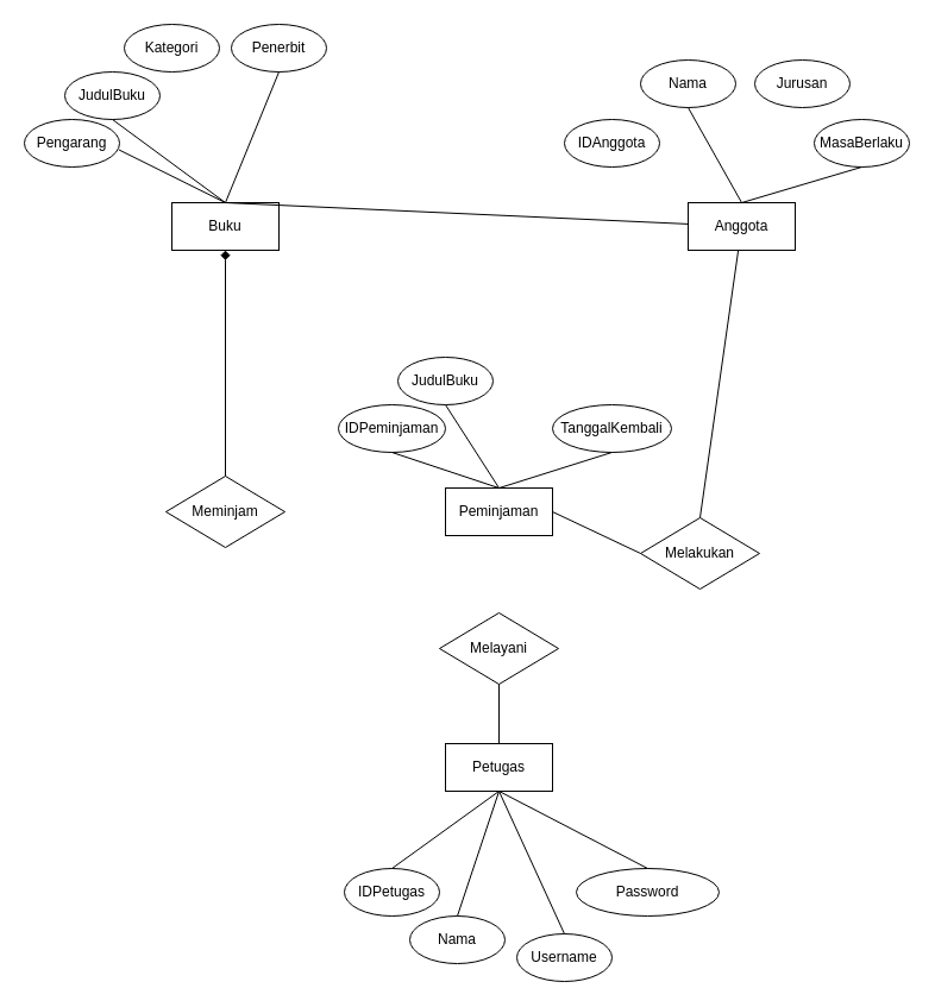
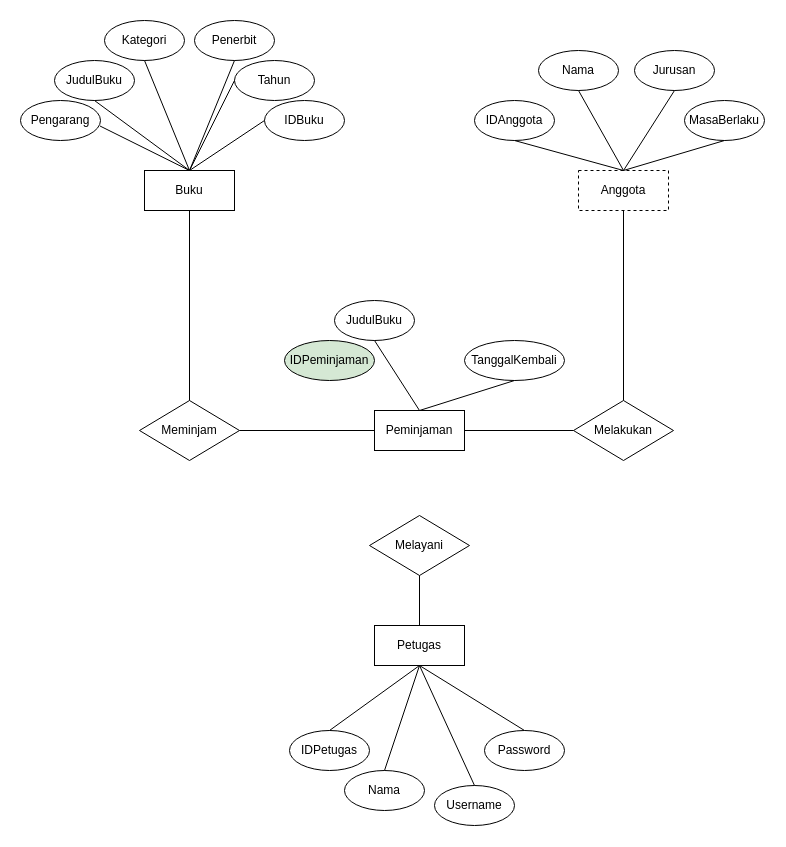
  <mxCell id="0" />
  <mxCell id="1" parent="0" />
  <mxCell id="2" value="Pengarang" style="ellipse;whiteSpace=wrap;html=1;" vertex="1" parent="1"><mxGeometry x="20" y="100" width="80" height="40" as="geometry" /></mxCell>
+ <mxCell id="3" value="Tahun" style="ellipse;whiteSpace=wrap;html=1;" vertex="1" parent="1"><mxGeometry x="234" y="60" width="80" height="40" as="geometry" /></mxCell>
  <mxCell id="4" value="Penerbit" style="ellipse;whiteSpace=wrap;html=1;" vertex="1" parent="1"><mxGeometry x="194" y="20" width="80" height="40" as="geometry" /></mxCell>
  <mxCell id="5" value="Kategori" style="ellipse;whiteSpace=wrap;html=1;" vertex="1" parent="1"><mxGeometry x="104" y="20" width="80" height="40" as="geometry" /></mxCell>
  <mxCell id="6" value="JudulBuku" style="ellipse;whiteSpace=wrap;html=1;" vertex="1" parent="1"><mxGeometry x="54" y="60" width="80" height="40" as="geometry" /></mxCell>
+ <mxCell id="7" value="IDBuku" style="ellipse;whiteSpace=wrap;html=1;" vertex="1" parent="1"><mxGeometry x="264" y="100" width="80" height="40" as="geometry" /></mxCell>
  <mxCell id="8" value="Buku" style="rounded=0;whiteSpace=wrap;html=1;" vertex="1" parent="1"><mxGeometry x="144" y="170" width="90" height="40" as="geometry" /></mxCell>
  <mxCell id="9" value="IDAnggota" style="ellipse;whiteSpace=wrap;html=1;" vertex="1" parent="1"><mxGeometry x="474" y="100" width="80" height="40" as="geometry" /></mxCell>
  <mxCell id="10" value="MasaBerlaku" style="ellipse;whiteSpace=wrap;html=1;" vertex="1" parent="1"><mxGeometry x="684" y="100" width="80" height="40" as="geometry" /></mxCell>
  <mxCell id="11" value="Jurusan" style="ellipse;whiteSpace=wrap;html=1;" vertex="1" parent="1"><mxGeometry x="634" y="50" width="80" height="40" as="geometry" /></mxCell>
  <mxCell id="12" value="Nama" style="ellipse;whiteSpace=wrap;html=1;" vertex="1" parent="1"><mxGeometry x="538" y="50" width="80" height="40" as="geometry" /></mxCell>
- <mxCell id="13" value="Anggota" style="rounded=0;whiteSpace=wrap;html=1;" vertex="1" parent="1"><mxGeometry x="578" y="170" width="90" height="40" as="geometry" /></mxCell>
+ <mxCell id="13" value="Anggota" style="rounded=0;whiteSpace=wrap;html=1;dashed=1;" vertex="1" parent="1"><mxGeometry x="578" y="170" width="90" height="40" as="geometry" /></mxCell>
  <mxCell id="14" value="TanggalKembali" style="ellipse;whiteSpace=wrap;html=1;" vertex="1" parent="1"><mxGeometry x="464" y="340" width="100" height="40" as="geometry" /></mxCell>
- <mxCell id="15" value="IDPeminjaman" style="ellipse;whiteSpace=wrap;html=1;" vertex="1" parent="1"><mxGeometry x="284" y="340" width="90" height="40" as="geometry" /></mxCell>
+ <mxCell id="15" value="IDPeminjaman" style="ellipse;whiteSpace=wrap;html=1;fillColor=#d5e8d4;" vertex="1" parent="1"><mxGeometry x="284" y="340" width="90" height="40" as="geometry" /></mxCell>
  <mxCell id="16" value="Peminjaman" style="rounded=0;whiteSpace=wrap;html=1;" vertex="1" parent="1"><mxGeometry x="374" y="410" width="90" height="40" as="geometry" /></mxCell>
  <mxCell id="17" value="JudulBuku" style="ellipse;whiteSpace=wrap;html=1;" vertex="1" parent="1"><mxGeometry x="334" y="300" width="80" height="40" as="geometry" /></mxCell>
  <mxCell id="18" value="Meminjam" style="rhombus;whiteSpace=wrap;html=1;" vertex="1" parent="1"><mxGeometry x="139" y="400" width="100" height="60" as="geometry" /></mxCell>
- <mxCell id="19" value="Melakukan" style="rhombus;whiteSpace=wrap;html=1;" vertex="1" parent="1"><mxGeometry x="538" y="435" width="100" height="60" as="geometry" /></mxCell>
- <mxCell id="22" value="" style="endArrow=none;html=1;rounded=0;exitX=0.5;exitY=0;exitDx=0;exitDy=0;" edge="1" parent="1" source="8" target="13"><mxGeometry width="50" height="50" relative="1" as="geometry"><mxPoint x="254" y="250" as="sourcePoint" /><mxPoint x="304" y="200" as="targetPoint" /></mxGeometry></mxCell>
+ <mxCell id="19" value="Melakukan" style="rhombus;whiteSpace=wrap;html=1;" vertex="1" parent="1"><mxGeometry x="573" y="400" width="100" height="60" as="geometry" /></mxCell>
+ <mxCell id="20" value="" style="endArrow=none;html=1;rounded=0;entryX=0;entryY=0.5;entryDx=0;entryDy=0;exitX=0.5;exitY=0;exitDx=0;exitDy=0;" edge="1" parent="1" source="8" target="7"><mxGeometry width="50" height="50" relative="1" as="geometry"><mxPoint x="154" y="180" as="sourcePoint" /><mxPoint x="204" y="130" as="targetPoint" /></mxGeometry></mxCell>
+ <mxCell id="21" value="" style="endArrow=none;html=1;rounded=0;entryX=0;entryY=0.5;entryDx=0;entryDy=0;exitX=0.5;exitY=0;exitDx=0;exitDy=0;" edge="1" parent="1" source="8" target="3"><mxGeometry width="50" height="50" relative="1" as="geometry"><mxPoint x="244" y="240" as="sourcePoint" /><mxPoint x="294" y="190" as="targetPoint" /></mxGeometry></mxCell>
+ <mxCell id="22" value="" style="endArrow=none;html=1;rounded=0;entryX=0.5;entryY=1;entryDx=0;entryDy=0;exitX=0.5;exitY=0;exitDx=0;exitDy=0;" edge="1" parent="1" source="8" target="5"><mxGeometry width="50" height="50" relative="1" as="geometry"><mxPoint x="254" y="250" as="sourcePoint" /><mxPoint x="304" y="200" as="targetPoint" /></mxGeometry></mxCell>
  <mxCell id="23" value="" style="endArrow=none;html=1;rounded=0;entryX=0.5;entryY=1;entryDx=0;entryDy=0;" edge="1" parent="1" target="4"><mxGeometry width="50" height="50" relative="1" as="geometry"><mxPoint x="189" y="170" as="sourcePoint" /><mxPoint x="314" y="210" as="targetPoint" /></mxGeometry></mxCell>
  <mxCell id="24" value="" style="endArrow=none;html=1;rounded=0;entryX=0.5;entryY=1;entryDx=0;entryDy=0;exitX=0.5;exitY=0;exitDx=0;exitDy=0;" edge="1" parent="1" source="8" target="6"><mxGeometry width="50" height="50" relative="1" as="geometry"><mxPoint x="274" y="270" as="sourcePoint" /><mxPoint x="324" y="220" as="targetPoint" /></mxGeometry></mxCell>
  <mxCell id="25" value="" style="endArrow=none;html=1;rounded=0;entryX=0.994;entryY=0.638;entryDx=0;entryDy=0;entryPerimeter=0;exitX=0.5;exitY=0;exitDx=0;exitDy=0;" edge="1" parent="1" source="8" target="2"><mxGeometry width="50" height="50" relative="1" as="geometry"><mxPoint x="284" y="280" as="sourcePoint" /><mxPoint x="334" y="230" as="targetPoint" /></mxGeometry></mxCell>
+ <mxCell id="26" value="" style="endArrow=none;html=1;rounded=0;entryX=0.5;entryY=1;entryDx=0;entryDy=0;exitX=0.5;exitY=0;exitDx=0;exitDy=0;" edge="1" parent="1" source="13" target="9"><mxGeometry width="50" height="50" relative="1" as="geometry"><mxPoint x="294" y="290" as="sourcePoint" /><mxPoint x="344" y="240" as="targetPoint" /></mxGeometry></mxCell>
  <mxCell id="27" value="" style="endArrow=none;html=1;rounded=0;entryX=0.5;entryY=1;entryDx=0;entryDy=0;exitX=0.5;exitY=0;exitDx=0;exitDy=0;" edge="1" parent="1" source="13" target="12"><mxGeometry width="50" height="50" relative="1" as="geometry"><mxPoint x="304" y="300" as="sourcePoint" /><mxPoint x="354" y="250" as="targetPoint" /></mxGeometry></mxCell>
+ <mxCell id="28" value="" style="endArrow=none;html=1;rounded=0;entryX=0.5;entryY=1;entryDx=0;entryDy=0;exitX=0.5;exitY=0;exitDx=0;exitDy=0;" edge="1" parent="1" source="13" target="11"><mxGeometry width="50" height="50" relative="1" as="geometry"><mxPoint x="314" y="310" as="sourcePoint" /><mxPoint x="364" y="260" as="targetPoint" /></mxGeometry></mxCell>
+ <mxCell id="29" value="" style="endArrow=none;html=1;rounded=0;entryX=1;entryY=0.5;entryDx=0;entryDy=0;exitX=0;exitY=0.5;exitDx=0;exitDy=0;" edge="1" parent="1" source="16" target="18"><mxGeometry width="50" height="50" relative="1" as="geometry"><mxPoint x="264" y="480" as="sourcePoint" /><mxPoint x="314" y="430" as="targetPoint" /></mxGeometry></mxCell>
  <mxCell id="30" value="" style="endArrow=none;html=1;rounded=0;exitX=0.5;exitY=0;exitDx=0;exitDy=0;" edge="1" parent="1" source="13"><mxGeometry width="50" height="50" relative="1" as="geometry"><mxPoint x="334" y="330" as="sourcePoint" /><mxPoint x="724" y="140" as="targetPoint" /></mxGeometry></mxCell>
- <mxCell id="31" value="" style="endArrow=none;html=1;rounded=0;entryX=0.5;entryY=1;entryDx=0;entryDy=0;exitX=0.5;exitY=0;exitDx=0;exitDy=0;" edge="1" parent="1" source="16" target="15"><mxGeometry width="50" height="50" relative="1" as="geometry"><mxPoint x="344" y="340" as="sourcePoint" /><mxPoint x="394" y="290" as="targetPoint" /></mxGeometry></mxCell>
  <mxCell id="32" value="" style="endArrow=none;html=1;rounded=0;entryX=0.5;entryY=1;entryDx=0;entryDy=0;exitX=0.5;exitY=0;exitDx=0;exitDy=0;" edge="1" parent="1" source="16" target="17"><mxGeometry width="50" height="50" relative="1" as="geometry"><mxPoint x="354" y="350" as="sourcePoint" /><mxPoint x="404" y="300" as="targetPoint" /></mxGeometry></mxCell>
  <mxCell id="33" value="" style="endArrow=none;html=1;rounded=0;entryX=0.5;entryY=1;entryDx=0;entryDy=0;exitX=0.5;exitY=0;exitDx=0;exitDy=0;" edge="1" parent="1" source="16" target="14"><mxGeometry width="50" height="50" relative="1" as="geometry"><mxPoint x="374" y="370" as="sourcePoint" /><mxPoint x="424" y="320" as="targetPoint" /></mxGeometry></mxCell>
  <mxCell id="34" value="" style="endArrow=none;html=1;rounded=0;entryX=0.5;entryY=0;entryDx=0;entryDy=0;" edge="1" parent="1" source="13" target="19"><mxGeometry width="50" height="50" relative="1" as="geometry"><mxPoint x="664" y="280" as="sourcePoint" /><mxPoint x="524" y="280" as="targetPoint" /></mxGeometry></mxCell>
- <mxCell id="35" value="" style="endArrow=diamond;html=1;rounded=0;exitX=0.5;exitY=0;exitDx=0;exitDy=0;" edge="1" parent="1" source="18" target="8"><mxGeometry width="50" height="50" relative="1" as="geometry"><mxPoint x="394" y="450" as="sourcePoint" /><mxPoint x="254" y="450" as="targetPoint" /></mxGeometry></mxCell>
+ <mxCell id="35" value="" style="endArrow=none;html=1;rounded=0;exitX=0.5;exitY=0;exitDx=0;exitDy=0;" edge="1" parent="1" source="18" target="8"><mxGeometry width="50" height="50" relative="1" as="geometry"><mxPoint x="394" y="450" as="sourcePoint" /><mxPoint x="254" y="450" as="targetPoint" /></mxGeometry></mxCell>
  <mxCell id="36" value="" style="endArrow=none;html=1;rounded=0;entryX=1;entryY=0.5;entryDx=0;entryDy=0;exitX=0;exitY=0.5;exitDx=0;exitDy=0;" edge="1" parent="1" source="19" target="16"><mxGeometry width="50" height="50" relative="1" as="geometry"><mxPoint x="404" y="460" as="sourcePoint" /><mxPoint x="264" y="460" as="targetPoint" /></mxGeometry></mxCell>
  <mxCell id="37" value="Username" style="ellipse;whiteSpace=wrap;html=1;" vertex="1" parent="1"><mxGeometry x="434" y="785" width="80" height="40" as="geometry" /></mxCell>
- <mxCell id="38" value="Password" style="ellipse;whiteSpace=wrap;html=1;" vertex="1" parent="1"><mxGeometry x="484" y="730" width="120" height="40" as="geometry" /></mxCell>
+ <mxCell id="38" value="Password" style="ellipse;whiteSpace=wrap;html=1;" vertex="1" parent="1"><mxGeometry x="484" y="730" width="80" height="40" as="geometry" /></mxCell>
  <mxCell id="39" value="Nama" style="ellipse;whiteSpace=wrap;html=1;" vertex="1" parent="1"><mxGeometry x="344" y="770" width="80" height="40" as="geometry" /></mxCell>
  <mxCell id="40" value="IDPetugas" style="ellipse;whiteSpace=wrap;html=1;" vertex="1" parent="1"><mxGeometry x="289" y="730" width="80" height="40" as="geometry" /></mxCell>
  <mxCell id="41" value="Petugas" style="rounded=0;whiteSpace=wrap;html=1;" vertex="1" parent="1"><mxGeometry x="374" y="625" width="90" height="40" as="geometry" /></mxCell>
  <mxCell id="42" value="Melayani" style="rhombus;whiteSpace=wrap;html=1;" vertex="1" parent="1"><mxGeometry x="369" y="515" width="100" height="60" as="geometry" /></mxCell>
  <mxCell id="43" value="" style="endArrow=none;html=1;rounded=0;entryX=0.5;entryY=1;entryDx=0;entryDy=0;exitX=0.5;exitY=0;exitDx=0;exitDy=0;" edge="1" parent="1" source="40" target="41"><mxGeometry width="50" height="50" relative="1" as="geometry"><mxPoint x="314" y="670" as="sourcePoint" /><mxPoint x="364" y="620" as="targetPoint" /></mxGeometry></mxCell>
  <mxCell id="44" value="" style="endArrow=none;html=1;rounded=0;entryX=0.5;entryY=1;entryDx=0;entryDy=0;exitX=0.5;exitY=0;exitDx=0;exitDy=0;" edge="1" parent="1" source="38" target="41"><mxGeometry width="50" height="50" relative="1" as="geometry"><mxPoint x="324" y="680" as="sourcePoint" /><mxPoint x="374" y="630" as="targetPoint" /></mxGeometry></mxCell>
  <mxCell id="45" value="" style="endArrow=none;html=1;rounded=0;entryX=0.5;entryY=1;entryDx=0;entryDy=0;exitX=0.5;exitY=0;exitDx=0;exitDy=0;" edge="1" parent="1" source="37" target="41"><mxGeometry width="50" height="50" relative="1" as="geometry"><mxPoint x="334" y="690" as="sourcePoint" /><mxPoint x="384" y="640" as="targetPoint" /></mxGeometry></mxCell>
  <mxCell id="46" value="" style="endArrow=none;html=1;rounded=0;exitX=0.5;exitY=0;exitDx=0;exitDy=0;" edge="1" parent="1" source="41" target="42"><mxGeometry width="50" height="50" relative="1" as="geometry"><mxPoint x="344" y="700" as="sourcePoint" /><mxPoint x="419" y="580" as="targetPoint" /></mxGeometry></mxCell>
  <mxCell id="47" value="" style="endArrow=none;html=1;rounded=0;entryX=0.5;entryY=1;entryDx=0;entryDy=0;exitX=0.5;exitY=0;exitDx=0;exitDy=0;" edge="1" parent="1" source="39" target="41"><mxGeometry width="50" height="50" relative="1" as="geometry"><mxPoint x="354" y="710" as="sourcePoint" /><mxPoint x="404" y="660" as="targetPoint" /></mxGeometry></mxCell>
